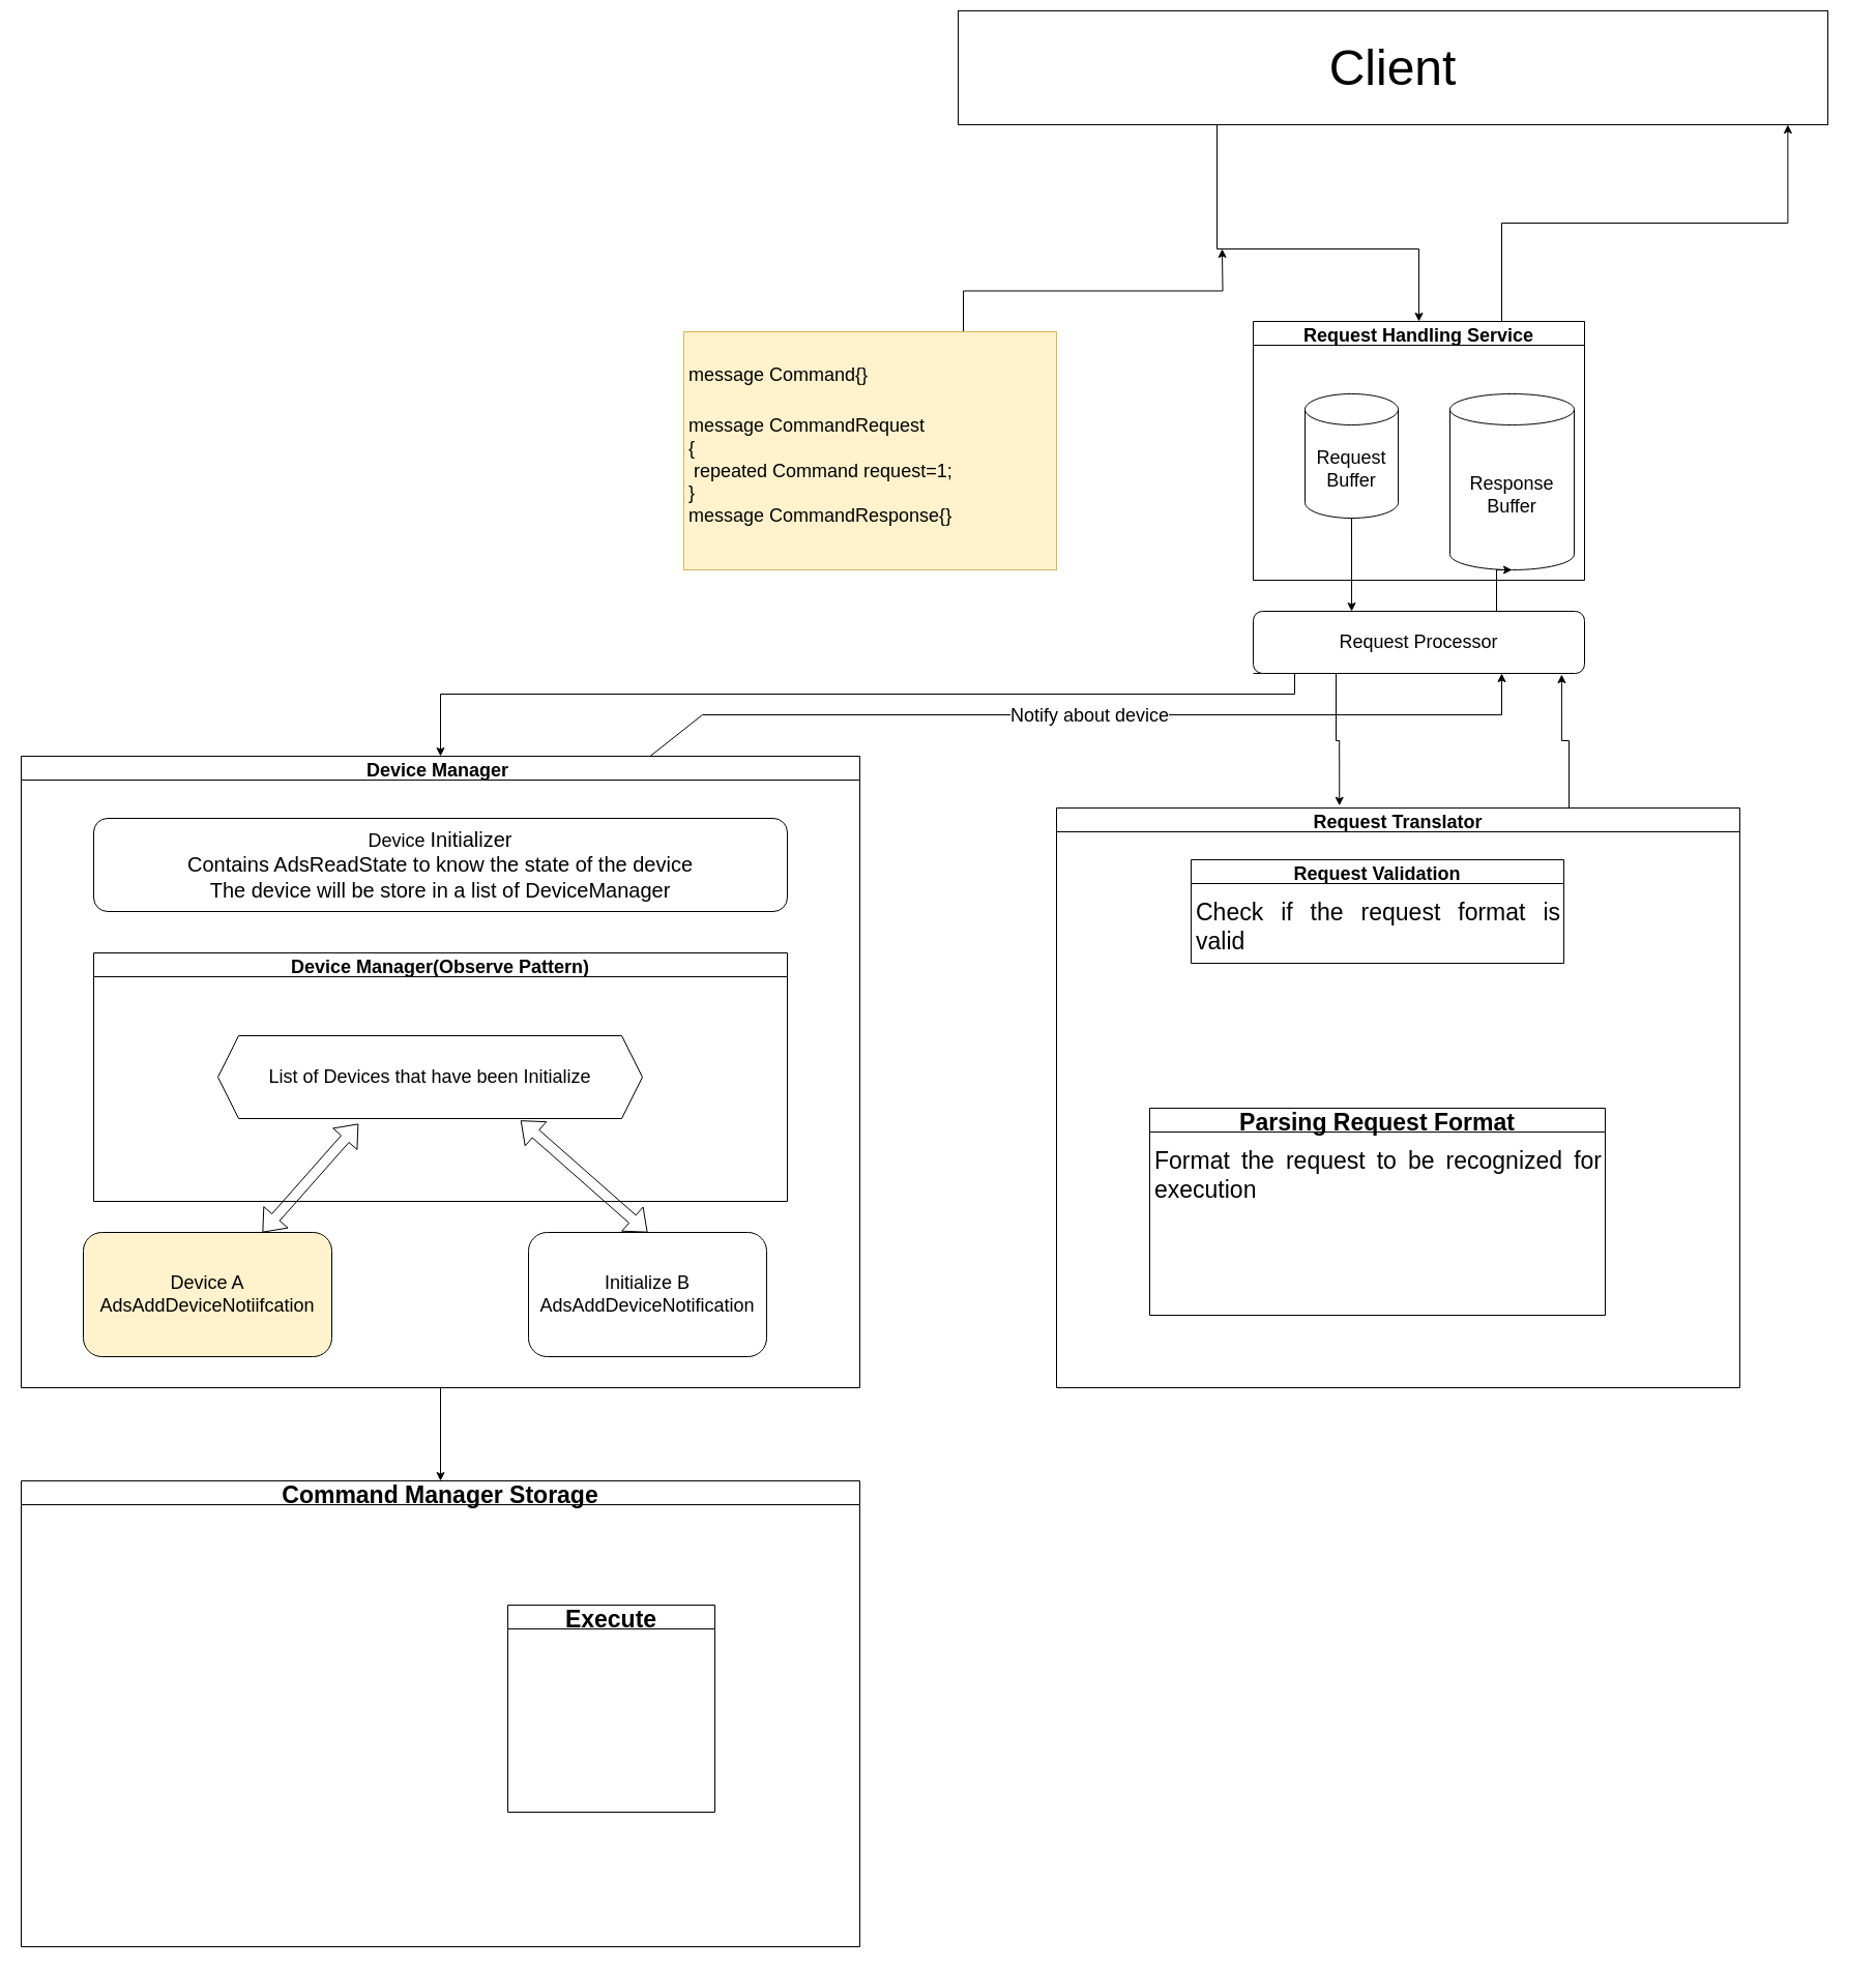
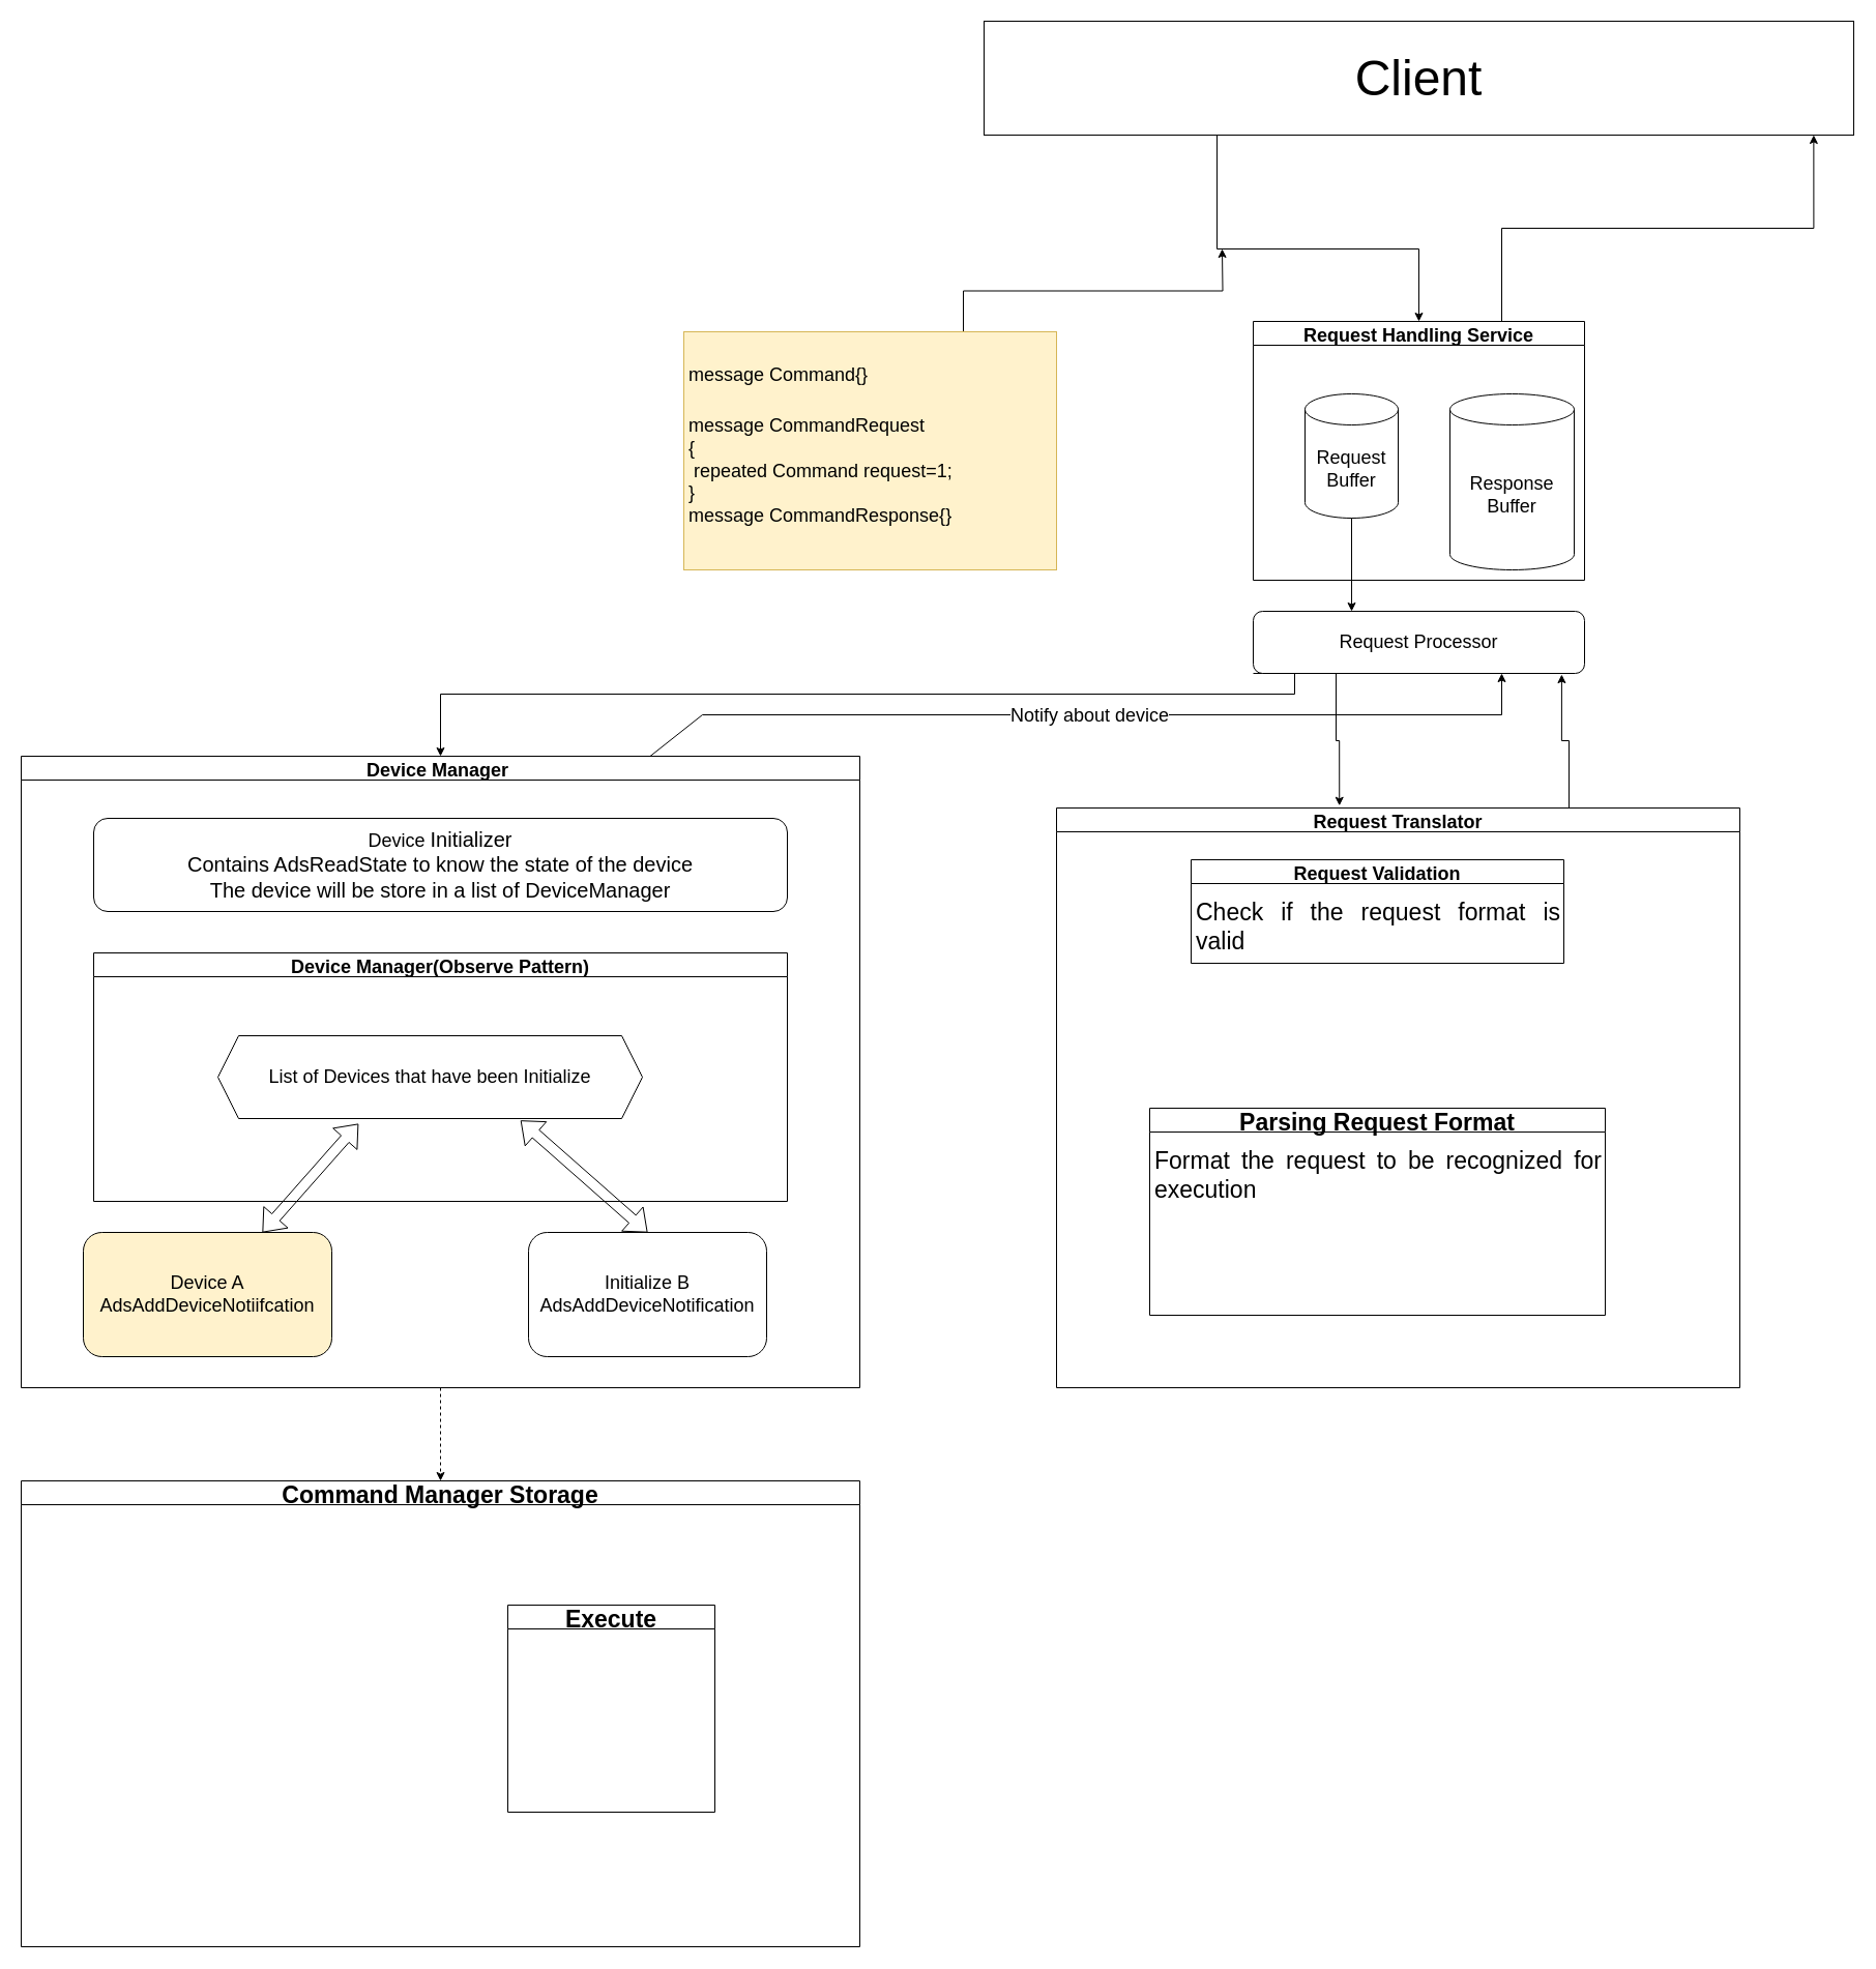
  <mxCell id="0" />
  <mxCell id="1" parent="0" />
  <mxCell id="2" style="edgeStyle=orthogonalEdgeStyle;rounded=0;orthogonalLoop=1;jettySize=auto;html=1;fontSize=18;" edge="1" parent="1" source="3" target="5"><mxGeometry relative="1" as="geometry"><Array as="points"><mxPoint x="1175" y="240" /><mxPoint x="1370" y="240" /></Array></mxGeometry></mxCell>
- <mxCell id="3" value="&lt;font style=&quot;font-size: 48px;&quot;&gt;Client&lt;/font&gt;" style="rounded=0;whiteSpace=wrap;html=1;" vertex="1" parent="1"><mxGeometry x="925" y="10" width="840" height="110" as="geometry" /></mxCell>
+ <mxCell id="3" value="&lt;font style=&quot;font-size: 48px;&quot;&gt;Client&lt;/font&gt;" style="rounded=0;whiteSpace=wrap;html=1;" vertex="1" parent="1"><mxGeometry x="950" y="20" width="840" height="110" as="geometry" /></mxCell>
  <mxCell id="4" style="edgeStyle=orthogonalEdgeStyle;rounded=0;orthogonalLoop=1;jettySize=auto;html=1;exitX=0.75;exitY=0;exitDx=0;exitDy=0;entryX=0.954;entryY=1;entryDx=0;entryDy=0;entryPerimeter=0;fontSize=18;" edge="1" parent="1" source="5" target="3"><mxGeometry relative="1" as="geometry" /></mxCell>
  <mxCell id="5" value="Request Handling Service" style="swimlane;fontSize=18;startSize=23;" vertex="1" parent="1"><mxGeometry x="1210" y="310" width="320" height="250" as="geometry" /></mxCell>
  <mxCell id="6" value="Request Buffer" style="shape=cylinder3;whiteSpace=wrap;html=1;boundedLbl=1;backgroundOutline=1;size=15;fontSize=18;" vertex="1" parent="5"><mxGeometry x="50" y="70" width="90" height="120" as="geometry" /></mxCell>
  <mxCell id="7" value="Response&lt;br&gt;Buffer" style="shape=cylinder3;whiteSpace=wrap;html=1;boundedLbl=1;backgroundOutline=1;size=15;fontSize=18;" vertex="1" parent="5"><mxGeometry x="190" y="70" width="120" height="170" as="geometry" /></mxCell>
- <mxCell id="8" style="edgeStyle=orthogonalEdgeStyle;rounded=0;orthogonalLoop=1;jettySize=auto;html=1;exitX=0.75;exitY=0;exitDx=0;exitDy=0;fontSize=18;entryX=0.5;entryY=1;entryDx=0;entryDy=0;entryPerimeter=0;" edge="1" parent="1" source="11" target="7"><mxGeometry relative="1" as="geometry"><mxPoint x="1450" y="510" as="targetPoint" /><Array as="points"><mxPoint x="1445" y="590" /></Array></mxGeometry></mxCell>
  <mxCell id="9" style="edgeStyle=orthogonalEdgeStyle;rounded=0;orthogonalLoop=1;jettySize=auto;html=1;exitX=0.25;exitY=1;exitDx=0;exitDy=0;entryX=0.414;entryY=-0.004;entryDx=0;entryDy=0;entryPerimeter=0;fontSize=18;" edge="1" parent="1" source="11" target="25"><mxGeometry relative="1" as="geometry" /></mxCell>
  <mxCell id="10" style="edgeStyle=orthogonalEdgeStyle;rounded=0;orthogonalLoop=1;jettySize=auto;html=1;exitX=0;exitY=1;exitDx=0;exitDy=0;fontSize=18;" edge="1" parent="1" source="11" target="16"><mxGeometry relative="1" as="geometry"><Array as="points"><mxPoint x="1250" y="650" /><mxPoint x="1250" y="670" /><mxPoint x="425" y="670" /></Array></mxGeometry></mxCell>
  <mxCell id="11" value="Request Processor" style="rounded=1;whiteSpace=wrap;html=1;fontSize=18;" vertex="1" parent="1"><mxGeometry x="1210" y="590" width="320" height="60" as="geometry" /></mxCell>
  <mxCell id="12" style="edgeStyle=orthogonalEdgeStyle;rounded=0;orthogonalLoop=1;jettySize=auto;html=1;exitX=0.5;exitY=1;exitDx=0;exitDy=0;exitPerimeter=0;entryX=0.297;entryY=0;entryDx=0;entryDy=0;entryPerimeter=0;fontSize=18;" edge="1" parent="1" source="6" target="11"><mxGeometry relative="1" as="geometry" /></mxCell>
  <mxCell id="13" style="edgeStyle=orthogonalEdgeStyle;rounded=0;orthogonalLoop=1;jettySize=auto;html=1;exitX=0.75;exitY=0;exitDx=0;exitDy=0;fontSize=18;" edge="1" parent="1" source="14"><mxGeometry relative="1" as="geometry"><mxPoint x="1180" y="240" as="targetPoint" /></mxGeometry></mxCell>
  <mxCell id="14" value="&lt;h1&gt;&lt;font style=&quot;font-size: 18px; font-weight: normal;&quot;&gt;message Command{}&lt;/font&gt;&lt;/h1&gt;&lt;div&gt;message CommandRequest&lt;/div&gt;&lt;div&gt;{&lt;/div&gt;&lt;div&gt;&lt;span style=&quot;&quot;&gt; &lt;/span&gt;&lt;span style=&quot;white-space: pre;&quot;&gt; &lt;/span&gt;repeated Command request=1;&lt;br&gt;&lt;/div&gt;&lt;div&gt;}&lt;/div&gt;&lt;div&gt;message CommandResponse{}&lt;/div&gt;" style="text;html=1;strokeColor=#d6b656;fillColor=#fff2cc;spacing=5;spacingTop=-20;whiteSpace=wrap;overflow=hidden;rounded=0;fontSize=18;" vertex="1" parent="1"><mxGeometry x="660" y="320" width="360" height="230" as="geometry" /></mxCell>
- <mxCell id="15" style="edgeStyle=orthogonalEdgeStyle;rounded=0;orthogonalLoop=1;jettySize=auto;html=1;exitX=0.5;exitY=1;exitDx=0;exitDy=0;entryX=0.5;entryY=0;entryDx=0;entryDy=0;fontSize=23;" edge="1" parent="1" source="16" target="32"><mxGeometry relative="1" as="geometry" /></mxCell>
+ <mxCell id="15" style="edgeStyle=orthogonalEdgeStyle;rounded=0;orthogonalLoop=1;jettySize=auto;html=1;exitX=0.5;exitY=1;exitDx=0;exitDy=0;entryX=0.5;entryY=0;entryDx=0;entryDy=0;fontSize=23;dashed=1;" edge="1" parent="1" source="16" target="32"><mxGeometry relative="1" as="geometry" /></mxCell>
  <mxCell id="16" value="Device Manager " style="swimlane;fontSize=18;startSize=23;" vertex="1" parent="1"><mxGeometry x="20" y="730" width="810" height="610" as="geometry" /></mxCell>
  <mxCell id="17" value="Device &lt;span style=&quot;font-size: 20px;&quot;&gt;Initializer&lt;br&gt;Contains AdsReadState to know the state of the device&lt;br&gt;The device will be store in a list of DeviceManager&lt;br&gt;&lt;/span&gt;" style="rounded=1;whiteSpace=wrap;html=1;fontSize=18;align=center;" vertex="1" parent="16"><mxGeometry x="70" y="60" width="670" height="90" as="geometry" /></mxCell>
  <mxCell id="18" value="Device A&lt;br&gt;AdsAddDeviceNotiifcation" style="rounded=1;whiteSpace=wrap;html=1;fontSize=18;fillColor=#fff2cc;" vertex="1" parent="16"><mxGeometry x="60" y="460" width="240" height="120" as="geometry" /></mxCell>
  <mxCell id="19" value="Device Manager(Observe Pattern)" style="swimlane;fontSize=18;" vertex="1" parent="16"><mxGeometry x="70" y="190" width="670" height="240" as="geometry" /></mxCell>
  <mxCell id="20" value="&lt;span style=&quot;text-align: left;&quot;&gt;List of Devices that have been Initialize&lt;br&gt;&lt;/span&gt;" style="shape=hexagon;perimeter=hexagonPerimeter2;whiteSpace=wrap;html=1;fixedSize=1;fontSize=18;" vertex="1" parent="19"><mxGeometry x="120" y="80" width="410" height="80" as="geometry" /></mxCell>
  <mxCell id="21" value="Initialize B&lt;br&gt;AdsAddDeviceNotification" style="rounded=1;whiteSpace=wrap;html=1;fontSize=18;" vertex="1" parent="16"><mxGeometry x="490" y="460" width="230" height="120" as="geometry" /></mxCell>
  <mxCell id="22" value="" style="shape=flexArrow;endArrow=classic;startArrow=classic;html=1;rounded=0;fontSize=18;entryX=0.331;entryY=1.063;entryDx=0;entryDy=0;entryPerimeter=0;" edge="1" parent="16" source="18" target="20"><mxGeometry width="100" height="100" relative="1" as="geometry"><mxPoint x="1010" y="450" as="sourcePoint" /><mxPoint x="1110" y="350" as="targetPoint" /></mxGeometry></mxCell>
  <mxCell id="23" value="" style="shape=flexArrow;endArrow=classic;startArrow=classic;html=1;rounded=0;fontSize=18;entryX=0.713;entryY=1.023;entryDx=0;entryDy=0;entryPerimeter=0;exitX=0.5;exitY=0;exitDx=0;exitDy=0;" edge="1" parent="16" source="21" target="20"><mxGeometry width="100" height="100" relative="1" as="geometry"><mxPoint x="-461.551" y="1260" as="sourcePoint" /><mxPoint x="-394.29" y="1155.04" as="targetPoint" /></mxGeometry></mxCell>
  <mxCell id="24" style="edgeStyle=orthogonalEdgeStyle;rounded=0;orthogonalLoop=1;jettySize=auto;html=1;exitX=0.75;exitY=0;exitDx=0;exitDy=0;entryX=0.931;entryY=1.017;entryDx=0;entryDy=0;entryPerimeter=0;fontSize=18;" edge="1" parent="1" source="25" target="11"><mxGeometry relative="1" as="geometry" /></mxCell>
  <mxCell id="25" value="Request Translator" style="swimlane;fontSize=18;" vertex="1" parent="1"><mxGeometry x="1020" y="780" width="660" height="560" as="geometry" /></mxCell>
  <mxCell id="26" value="Request Validation" style="swimlane;fontSize=18;" vertex="1" parent="25"><mxGeometry x="130" y="50" width="360" height="100" as="geometry" /></mxCell>
  <mxCell id="27" value="&lt;p style=&quot;line-height: 0.4;&quot;&gt;&lt;/p&gt;&lt;h1 style=&quot;text-align: justify; font-size: 23px;&quot;&gt;&lt;span style=&quot;font-weight: 400;&quot;&gt;Check if the request format is valid&lt;/span&gt;&lt;/h1&gt;&lt;p&gt;&lt;/p&gt;" style="text;html=1;strokeColor=none;fillColor=none;spacing=5;spacingTop=-20;whiteSpace=wrap;overflow=hidden;rounded=0;fontSize=18;align=left;" vertex="1" parent="26"><mxGeometry y="30" width="360" height="80" as="geometry" /></mxCell>
  <mxCell id="28" value="Parsing Request Format" style="swimlane;fontSize=23;" vertex="1" parent="25"><mxGeometry x="90" y="290" width="440" height="200" as="geometry" /></mxCell>
  <mxCell id="29" value="&lt;p style=&quot;line-height: 0.4;&quot;&gt;&lt;/p&gt;&lt;h1 style=&quot;text-align: justify; font-size: 23px;&quot;&gt;&lt;span style=&quot;font-weight: 400;&quot;&gt;Format the request to be recognized for execution&lt;/span&gt;&lt;/h1&gt;&lt;p&gt;&lt;/p&gt;" style="text;html=1;strokeColor=none;fillColor=none;spacing=5;spacingTop=-20;whiteSpace=wrap;overflow=hidden;rounded=0;fontSize=18;align=left;" vertex="1" parent="28"><mxGeometry y="30" width="440" height="170" as="geometry" /></mxCell>
  <mxCell id="30" value="" style="endArrow=classic;html=1;rounded=0;fontSize=18;exitX=0.75;exitY=0;exitDx=0;exitDy=0;entryX=0.75;entryY=1;entryDx=0;entryDy=0;" edge="1" parent="1" source="16" target="11"><mxGeometry relative="1" as="geometry"><mxPoint x="1050" y="710" as="sourcePoint" /><mxPoint x="1150" y="710" as="targetPoint" /><Array as="points"><mxPoint x="678" y="690" /><mxPoint x="1450" y="690" /></Array></mxGeometry></mxCell>
  <mxCell id="31" value="Notify about device" style="edgeLabel;resizable=0;html=1;align=center;verticalAlign=middle;fontSize=18;" connectable="0" vertex="1" parent="30"><mxGeometry relative="1" as="geometry" /></mxCell>
  <mxCell id="32" value="Command Manager Storage" style="swimlane;fontSize=23;" vertex="1" parent="1"><mxGeometry x="20" y="1430" width="810" height="450" as="geometry" /></mxCell>
  <mxCell id="33" value="Execute" style="swimlane;fontSize=23;" vertex="1" parent="32"><mxGeometry x="470" y="120" width="200" height="200" as="geometry" /></mxCell>
